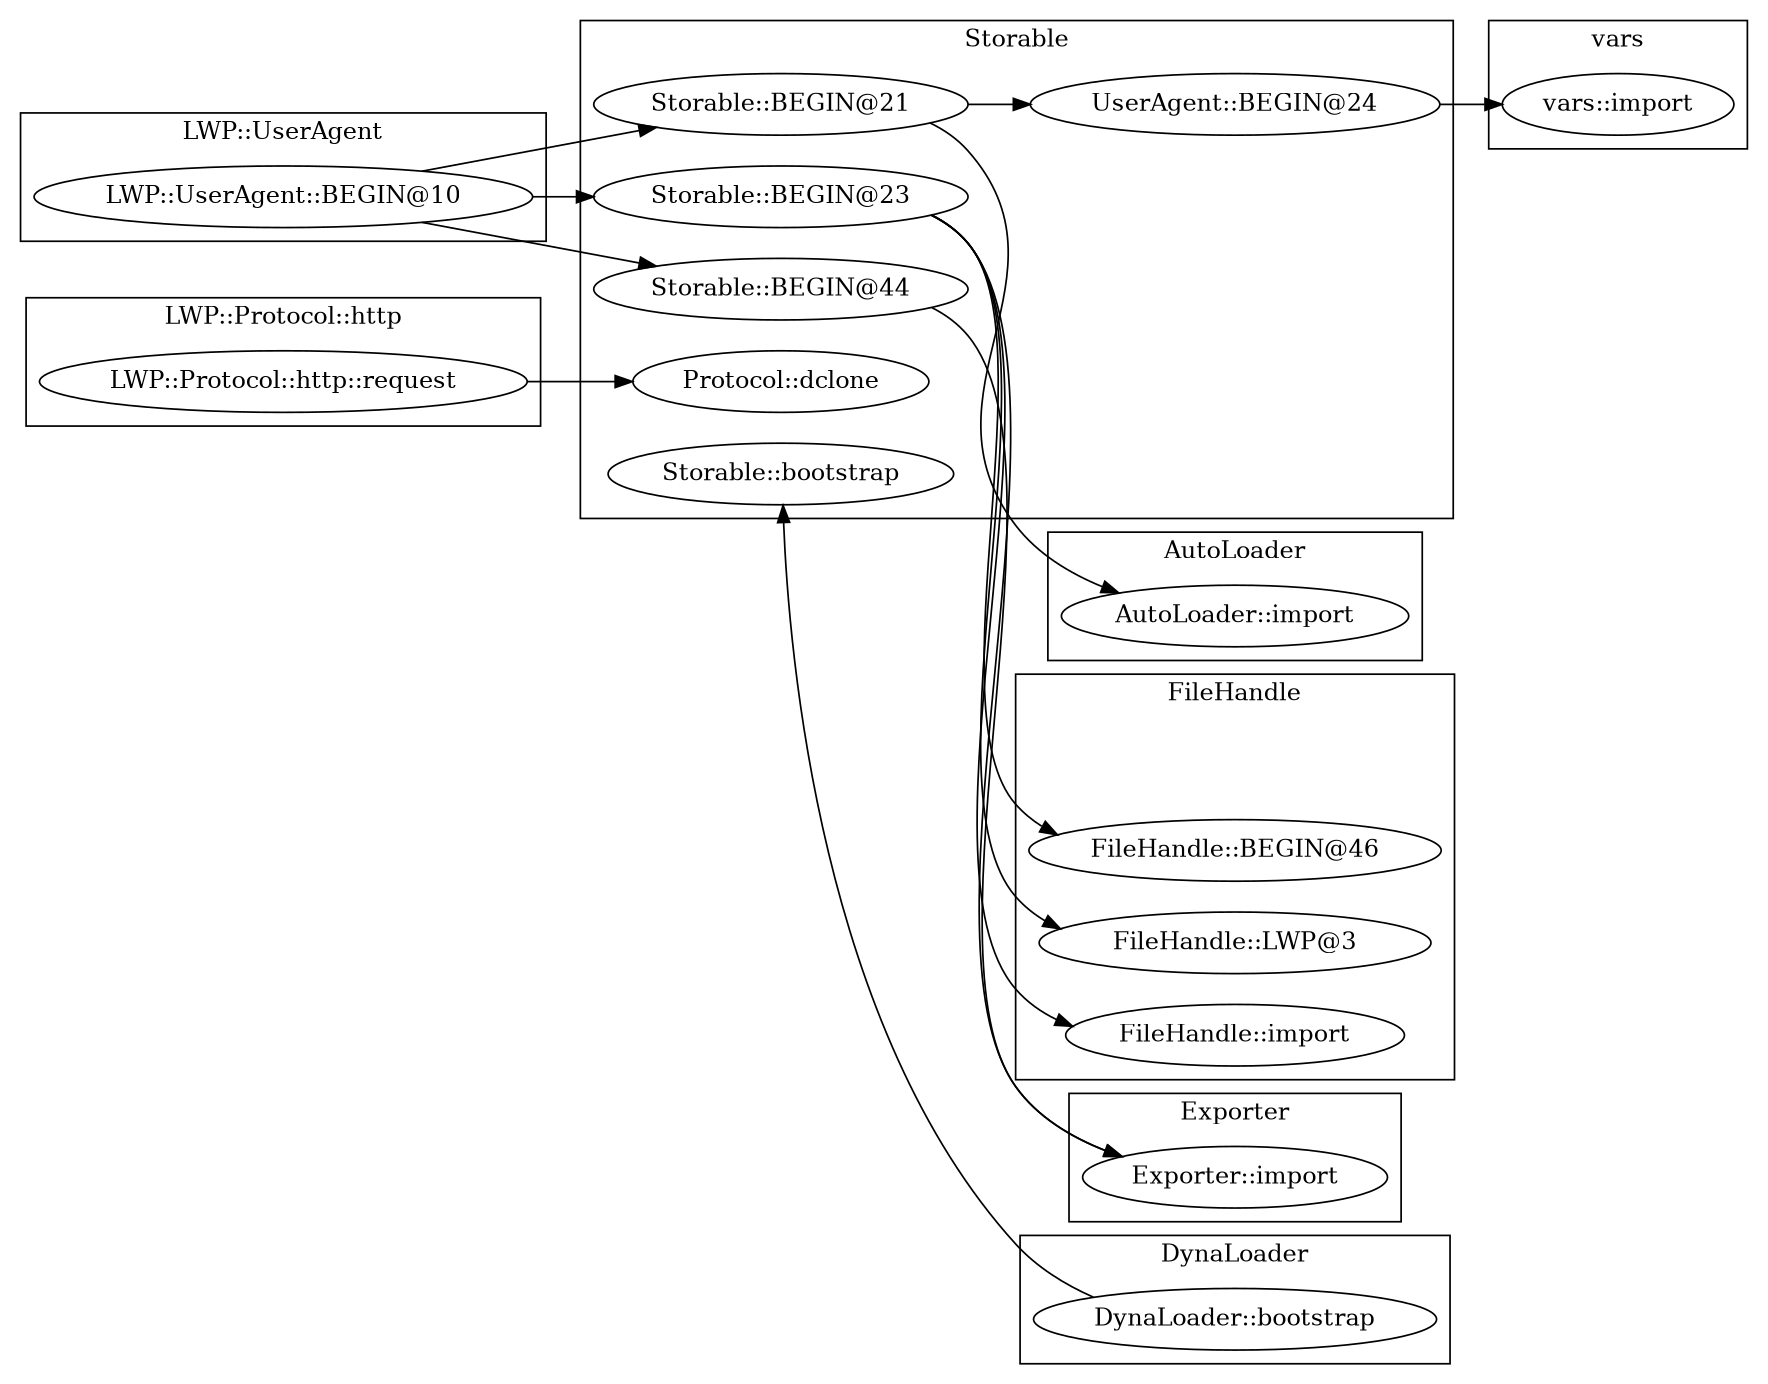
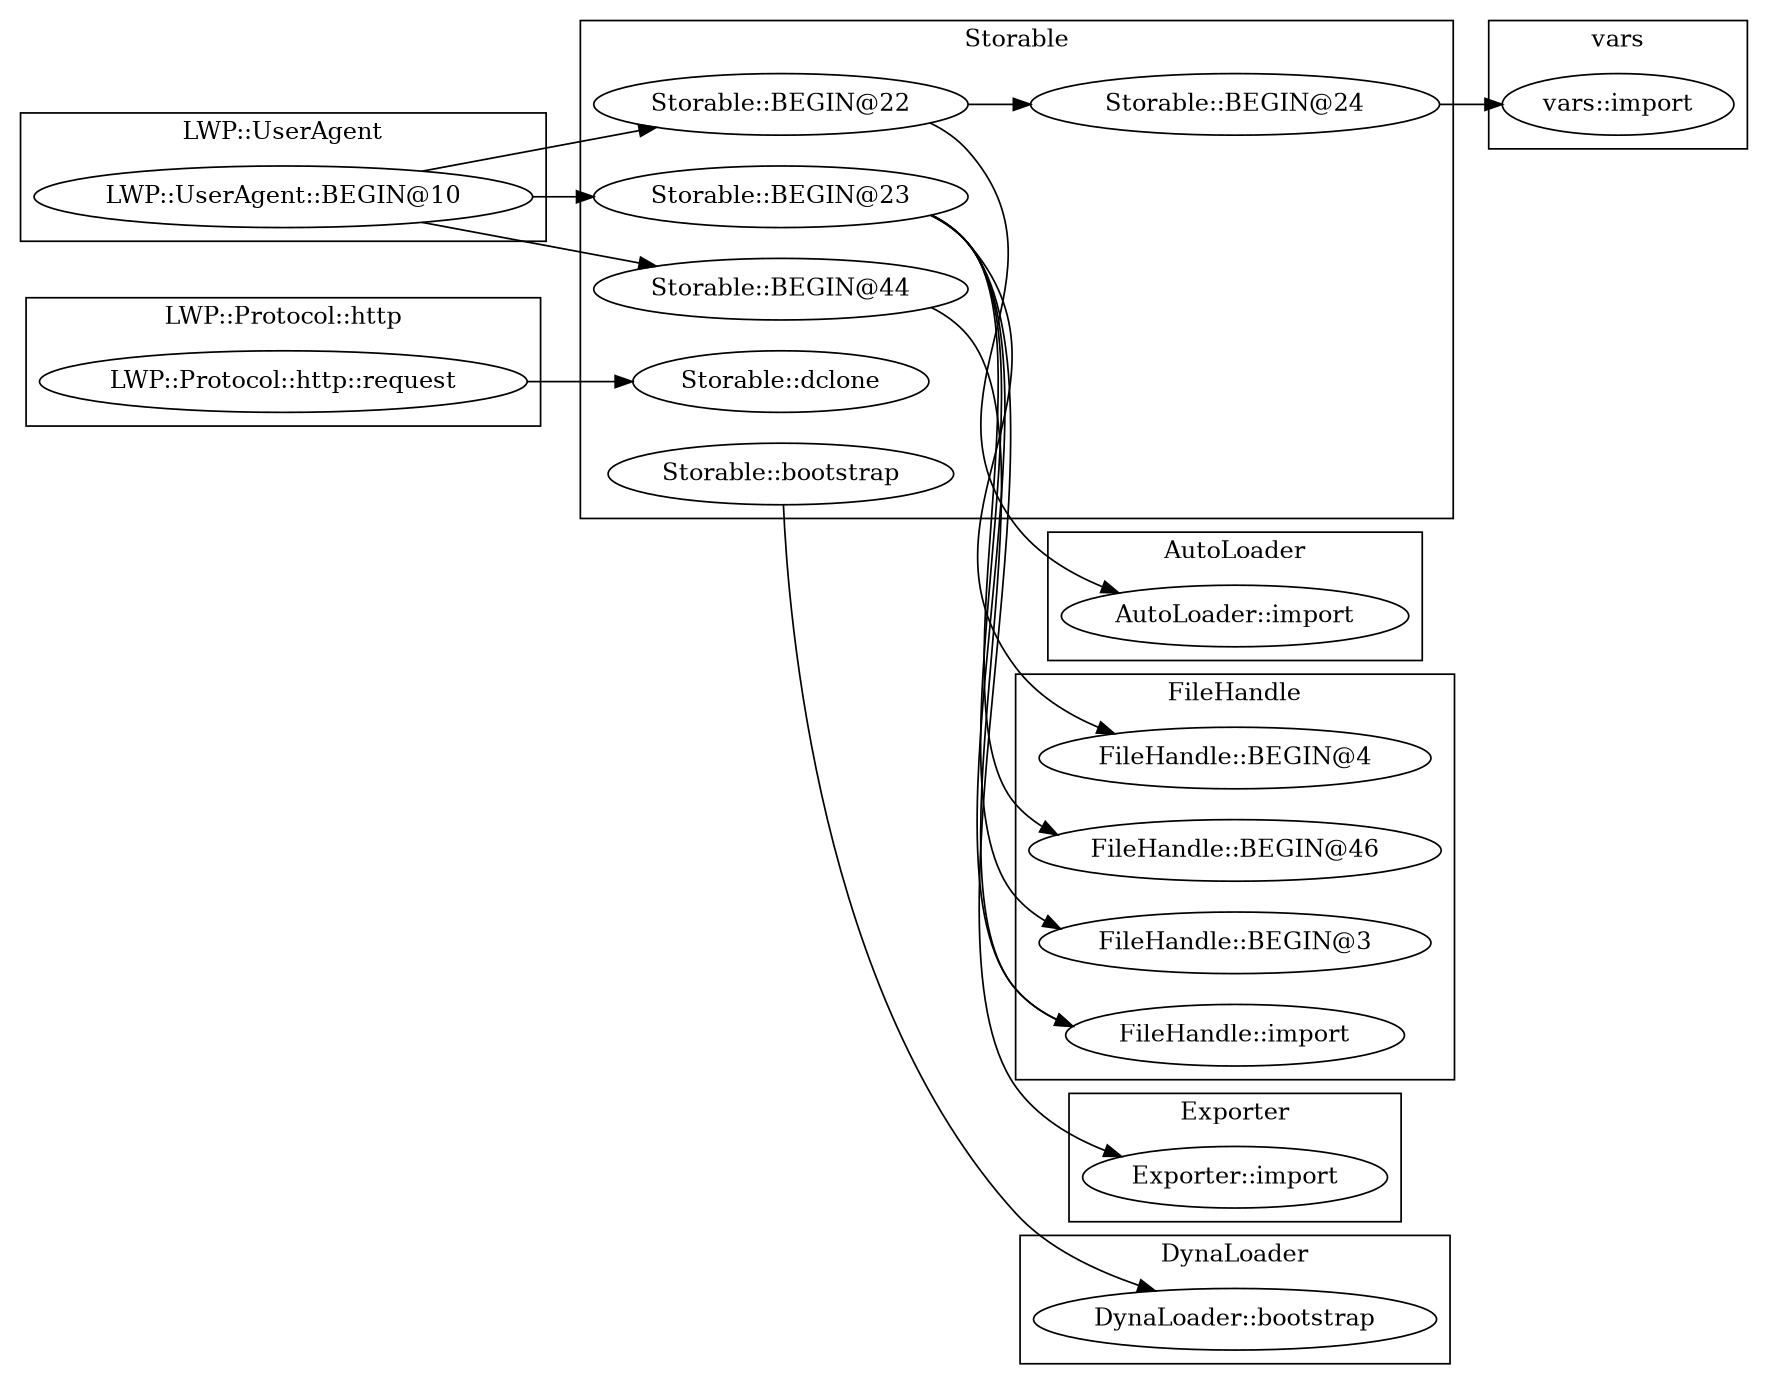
  digraph {
    rankdir=LR
-   "Storable::dclone" [label="Protocol::dclone"]
-   "Storable::BEGIN@24" [label="UserAgent::BEGIN@24"]
-   "Storable::BEGIN@22" [label="Storable::BEGIN@21"]
+   "Storable::dclone"
+   "Storable::BEGIN@24"
+   "Storable::BEGIN@22"
    "Storable::BEGIN@44"
    "Storable::BEGIN@23"
    "Storable::bootstrap"
    "DynaLoader::bootstrap"
    "vars::import"
    "FileHandle::import"
    "FileHandle::BEGIN@46"
-   "FileHandle::BEGIN@3" [label="FileHandle::LWP@3"]
+   "FileHandle::BEGIN@3"
+   "FileHandle::BEGIN@4"
    "LWP::UserAgent::BEGIN@10"
    "Exporter::import"
    "AutoLoader::import"
    "LWP::Protocol::http::request"
    subgraph cluster_1 {
      label=Storable
      "Storable::dclone"
      "Storable::BEGIN@24"
      "Storable::BEGIN@22"
      "Storable::BEGIN@44"
      "Storable::BEGIN@23"
      "Storable::bootstrap"
    }
    subgraph cluster_2 {
      label=DynaLoader
      "DynaLoader::bootstrap"
    }
    subgraph cluster_3 {
      label=vars
      "vars::import"
    }
    subgraph cluster_4 {
      label=FileHandle
      "FileHandle::import"
      "FileHandle::BEGIN@46"
      "FileHandle::BEGIN@3"
+     "FileHandle::BEGIN@4"
    }
    subgraph cluster_5 {
      label="LWP::UserAgent"
      "LWP::UserAgent::BEGIN@10"
    }
    subgraph cluster_6 {
      label=Exporter
      "Exporter::import"
    }
    subgraph cluster_7 {
      label=AutoLoader
      "AutoLoader::import"
    }
    subgraph cluster_8 {
      label="LWP::Protocol::http"
      "LWP::Protocol::http::request"
    }
    "Storable::BEGIN@24" -> "vars::import"
    "Storable::BEGIN@22" -> "Storable::BEGIN@24"
    "Storable::BEGIN@22" -> "AutoLoader::import"
-   "Storable::BEGIN@44" -> "Exporter::import"
+   "Storable::BEGIN@44" -> "FileHandle::import"
    "Storable::BEGIN@23" -> "FileHandle::import"
    "Storable::BEGIN@23" -> "FileHandle::BEGIN@46"
    "Storable::BEGIN@23" -> "FileHandle::BEGIN@3"
+   "Storable::BEGIN@23" -> "FileHandle::BEGIN@4"
    "Storable::BEGIN@23" -> "Exporter::import"
-   "DynaLoader::bootstrap" -> "Storable::bootstrap"
+   "Storable::bootstrap" -> "DynaLoader::bootstrap"
    "LWP::UserAgent::BEGIN@10" -> "Storable::BEGIN@22"
    "LWP::UserAgent::BEGIN@10" -> "Storable::BEGIN@44"
    "LWP::UserAgent::BEGIN@10" -> "Storable::BEGIN@23"
    "LWP::Protocol::http::request" -> "Storable::dclone"
  }
